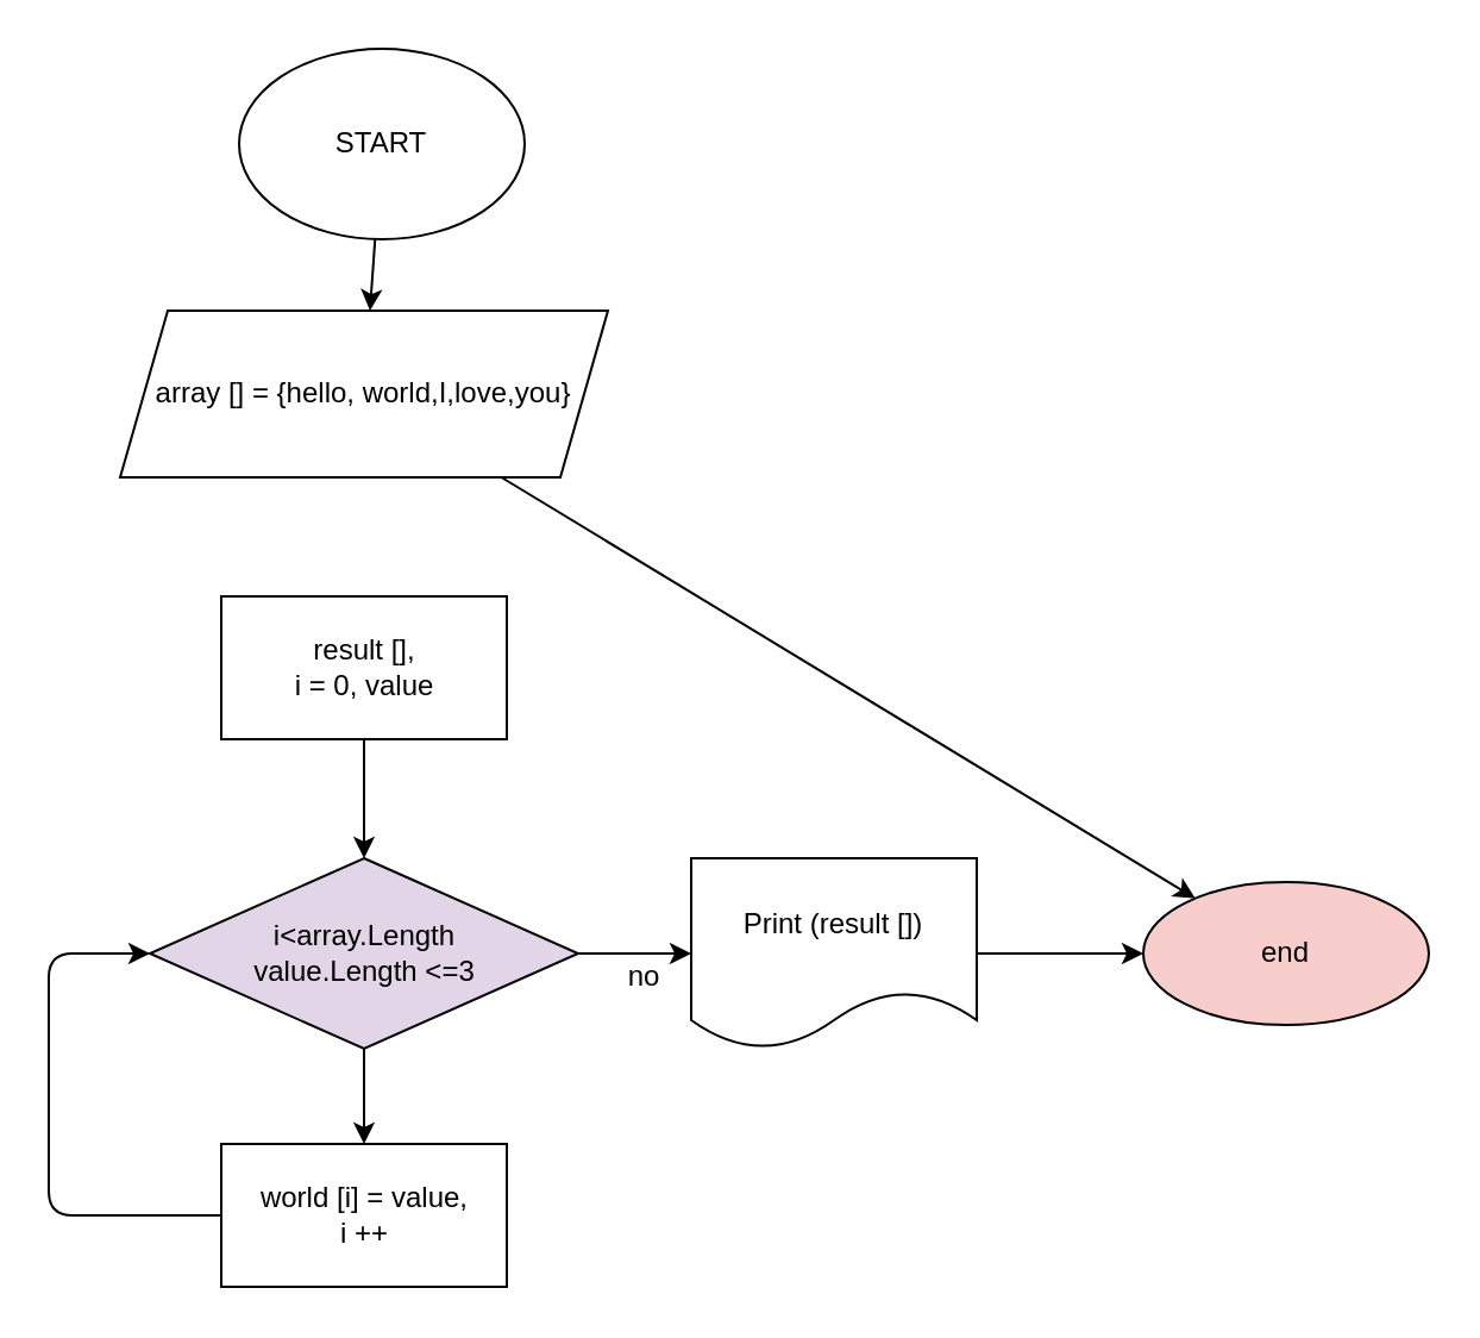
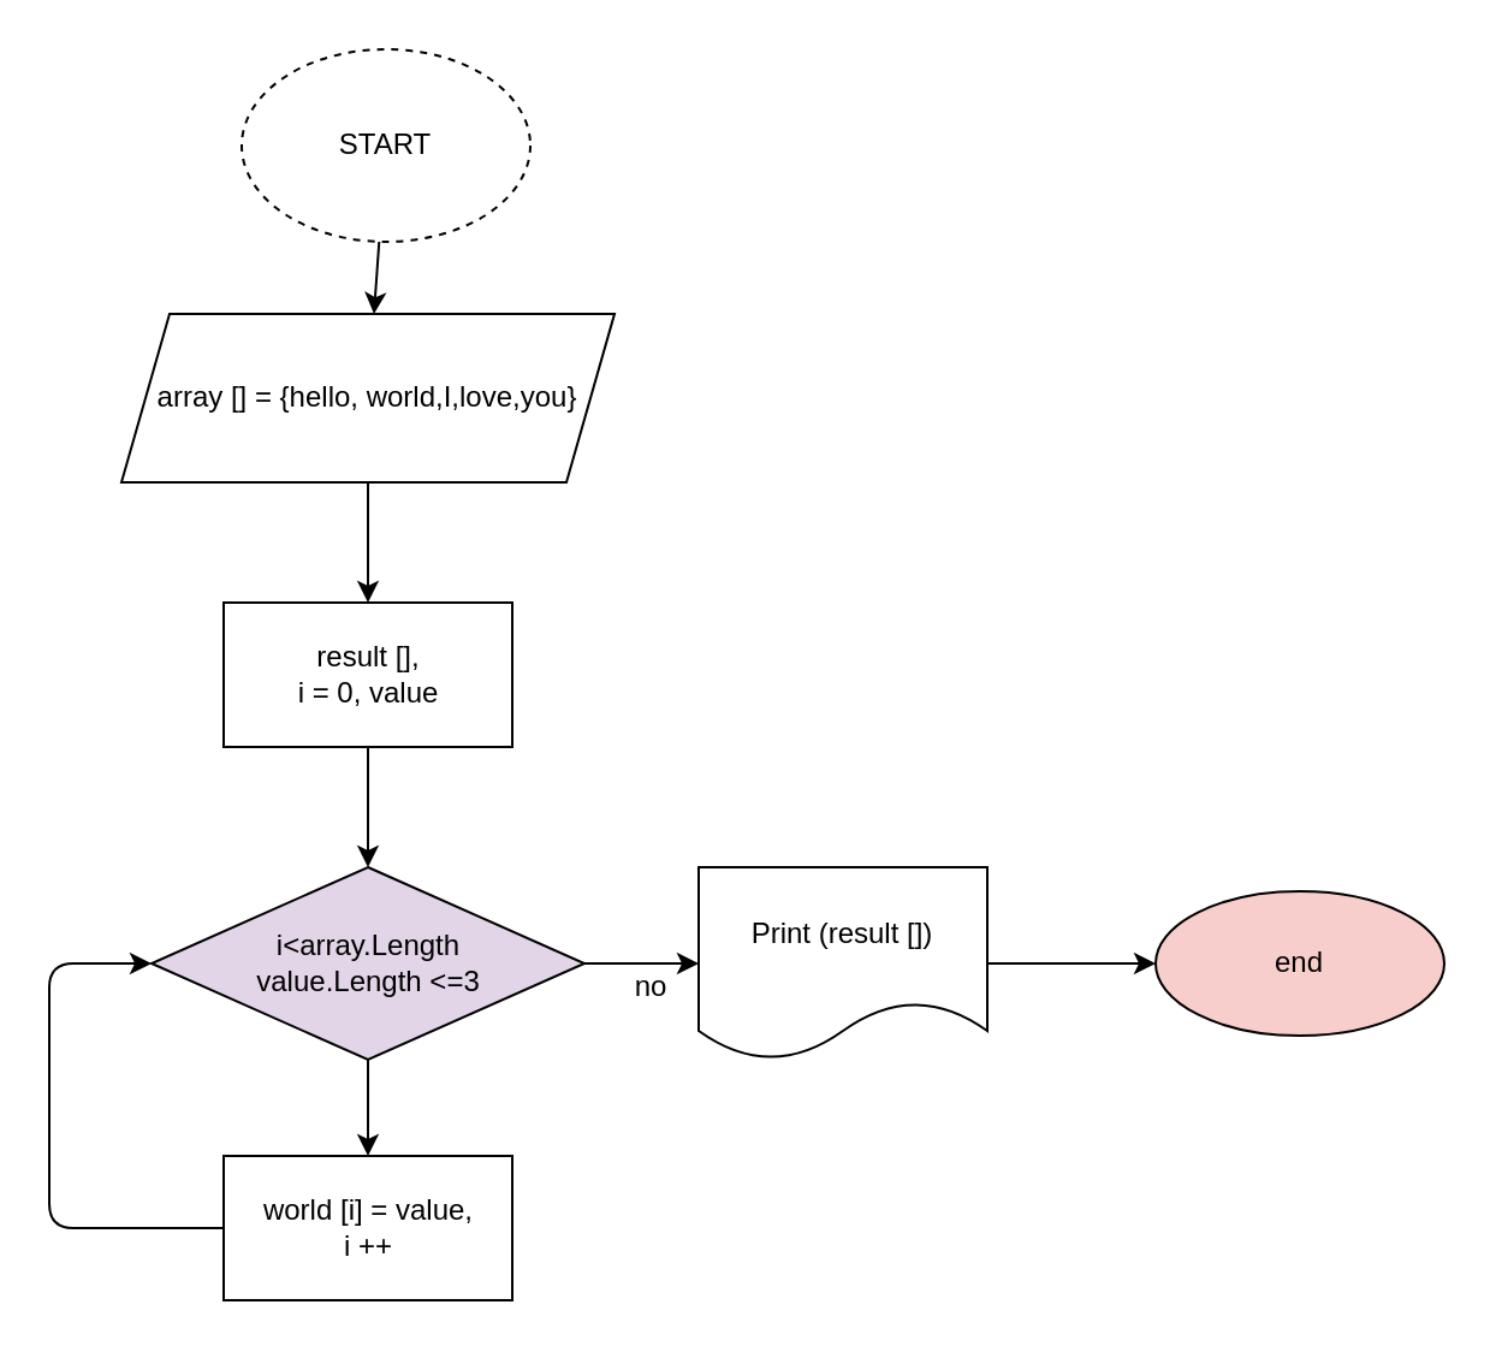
  <mxCell id="0" />
  <mxCell id="1" parent="0" />
  <mxCell id="2" value="" style="edgeStyle=none;html=1;" edge="1" parent="1" source="3" target="5"><mxGeometry relative="1" as="geometry" /></mxCell>
- <mxCell id="3" value="START" style="ellipse;whiteSpace=wrap;html=1;" vertex="1" parent="1"><mxGeometry x="100" y="20" width="120" height="80" as="geometry" /></mxCell>
- <mxCell id="4" value="" style="edgeStyle=none;html=1;" edge="1" parent="1" source="5" target="13"><mxGeometry relative="1" as="geometry" /></mxCell>
+ <mxCell id="3" value="START" style="ellipse;whiteSpace=wrap;html=1;dashed=1;" vertex="1" parent="1"><mxGeometry x="100" y="20" width="120" height="80" as="geometry" /></mxCell>
+ <mxCell id="4" value="" style="edgeStyle=none;html=1;" edge="1" parent="1" source="5" target="7"><mxGeometry relative="1" as="geometry" /></mxCell>
  <mxCell id="5" value="array [] = {hello, world,I,love,you}" style="shape=parallelogram;perimeter=parallelogramPerimeter;whiteSpace=wrap;html=1;fixedSize=1;" vertex="1" parent="1"><mxGeometry x="50" y="130" width="205" height="70" as="geometry" /></mxCell>
  <mxCell id="6" value="" style="edgeStyle=none;html=1;" edge="1" parent="1" source="7" target="10"><mxGeometry relative="1" as="geometry" /></mxCell>
  <mxCell id="7" value="result [],&lt;br&gt;i = 0, value" style="whiteSpace=wrap;html=1;" vertex="1" parent="1"><mxGeometry x="92.5" y="250" width="120" height="60" as="geometry" /></mxCell>
  <mxCell id="8" value="" style="edgeStyle=none;html=1;" edge="1" parent="1" source="10" target="12"><mxGeometry relative="1" as="geometry" /></mxCell>
  <mxCell id="9" value="" style="edgeStyle=none;html=1;" edge="1" parent="1" source="10" target="15"><mxGeometry relative="1" as="geometry" /></mxCell>
  <mxCell id="10" value="i&amp;lt;array.Length&lt;br&gt;value.Length &amp;lt;=3" style="rhombus;whiteSpace=wrap;html=1;fillColor=#e1d5e7;" vertex="1" parent="1"><mxGeometry x="62.5" y="360" width="180" height="80" as="geometry" /></mxCell>
  <mxCell id="11" style="edgeStyle=none;html=1;entryX=0;entryY=0.5;entryDx=0;entryDy=0;" edge="1" parent="1" source="12" target="10"><mxGeometry relative="1" as="geometry"><Array as="points"><mxPoint x="20" y="510" /><mxPoint x="20" y="400" /></Array></mxGeometry></mxCell>
  <mxCell id="12" value="world [i] = value,&lt;br&gt;i ++" style="rounded=0;whiteSpace=wrap;html=1;" vertex="1" parent="1"><mxGeometry x="92.5" y="480" width="120" height="60" as="geometry" /></mxCell>
  <mxCell id="13" value="end" style="ellipse;whiteSpace=wrap;html=1;rounded=0;fillColor=#f8cecc;" vertex="1" parent="1"><mxGeometry x="480" y="370" width="120" height="60" as="geometry" /></mxCell>
  <mxCell id="14" value="" style="edgeStyle=none;html=1;" edge="1" parent="1" source="15" target="13"><mxGeometry relative="1" as="geometry" /></mxCell>
  <mxCell id="15" value="Print (result [])" style="shape=document;whiteSpace=wrap;html=1;boundedLbl=1;" vertex="1" parent="1"><mxGeometry x="290" y="360" width="120" height="80" as="geometry" /></mxCell>
  <mxCell id="16" value="no" style="text;html=1;align=center;verticalAlign=middle;resizable=0;points=[];autosize=1;strokeColor=none;fillColor=none;" vertex="1" parent="1"><mxGeometry x="255" y="400" width="30" height="20" as="geometry" /></mxCell>
